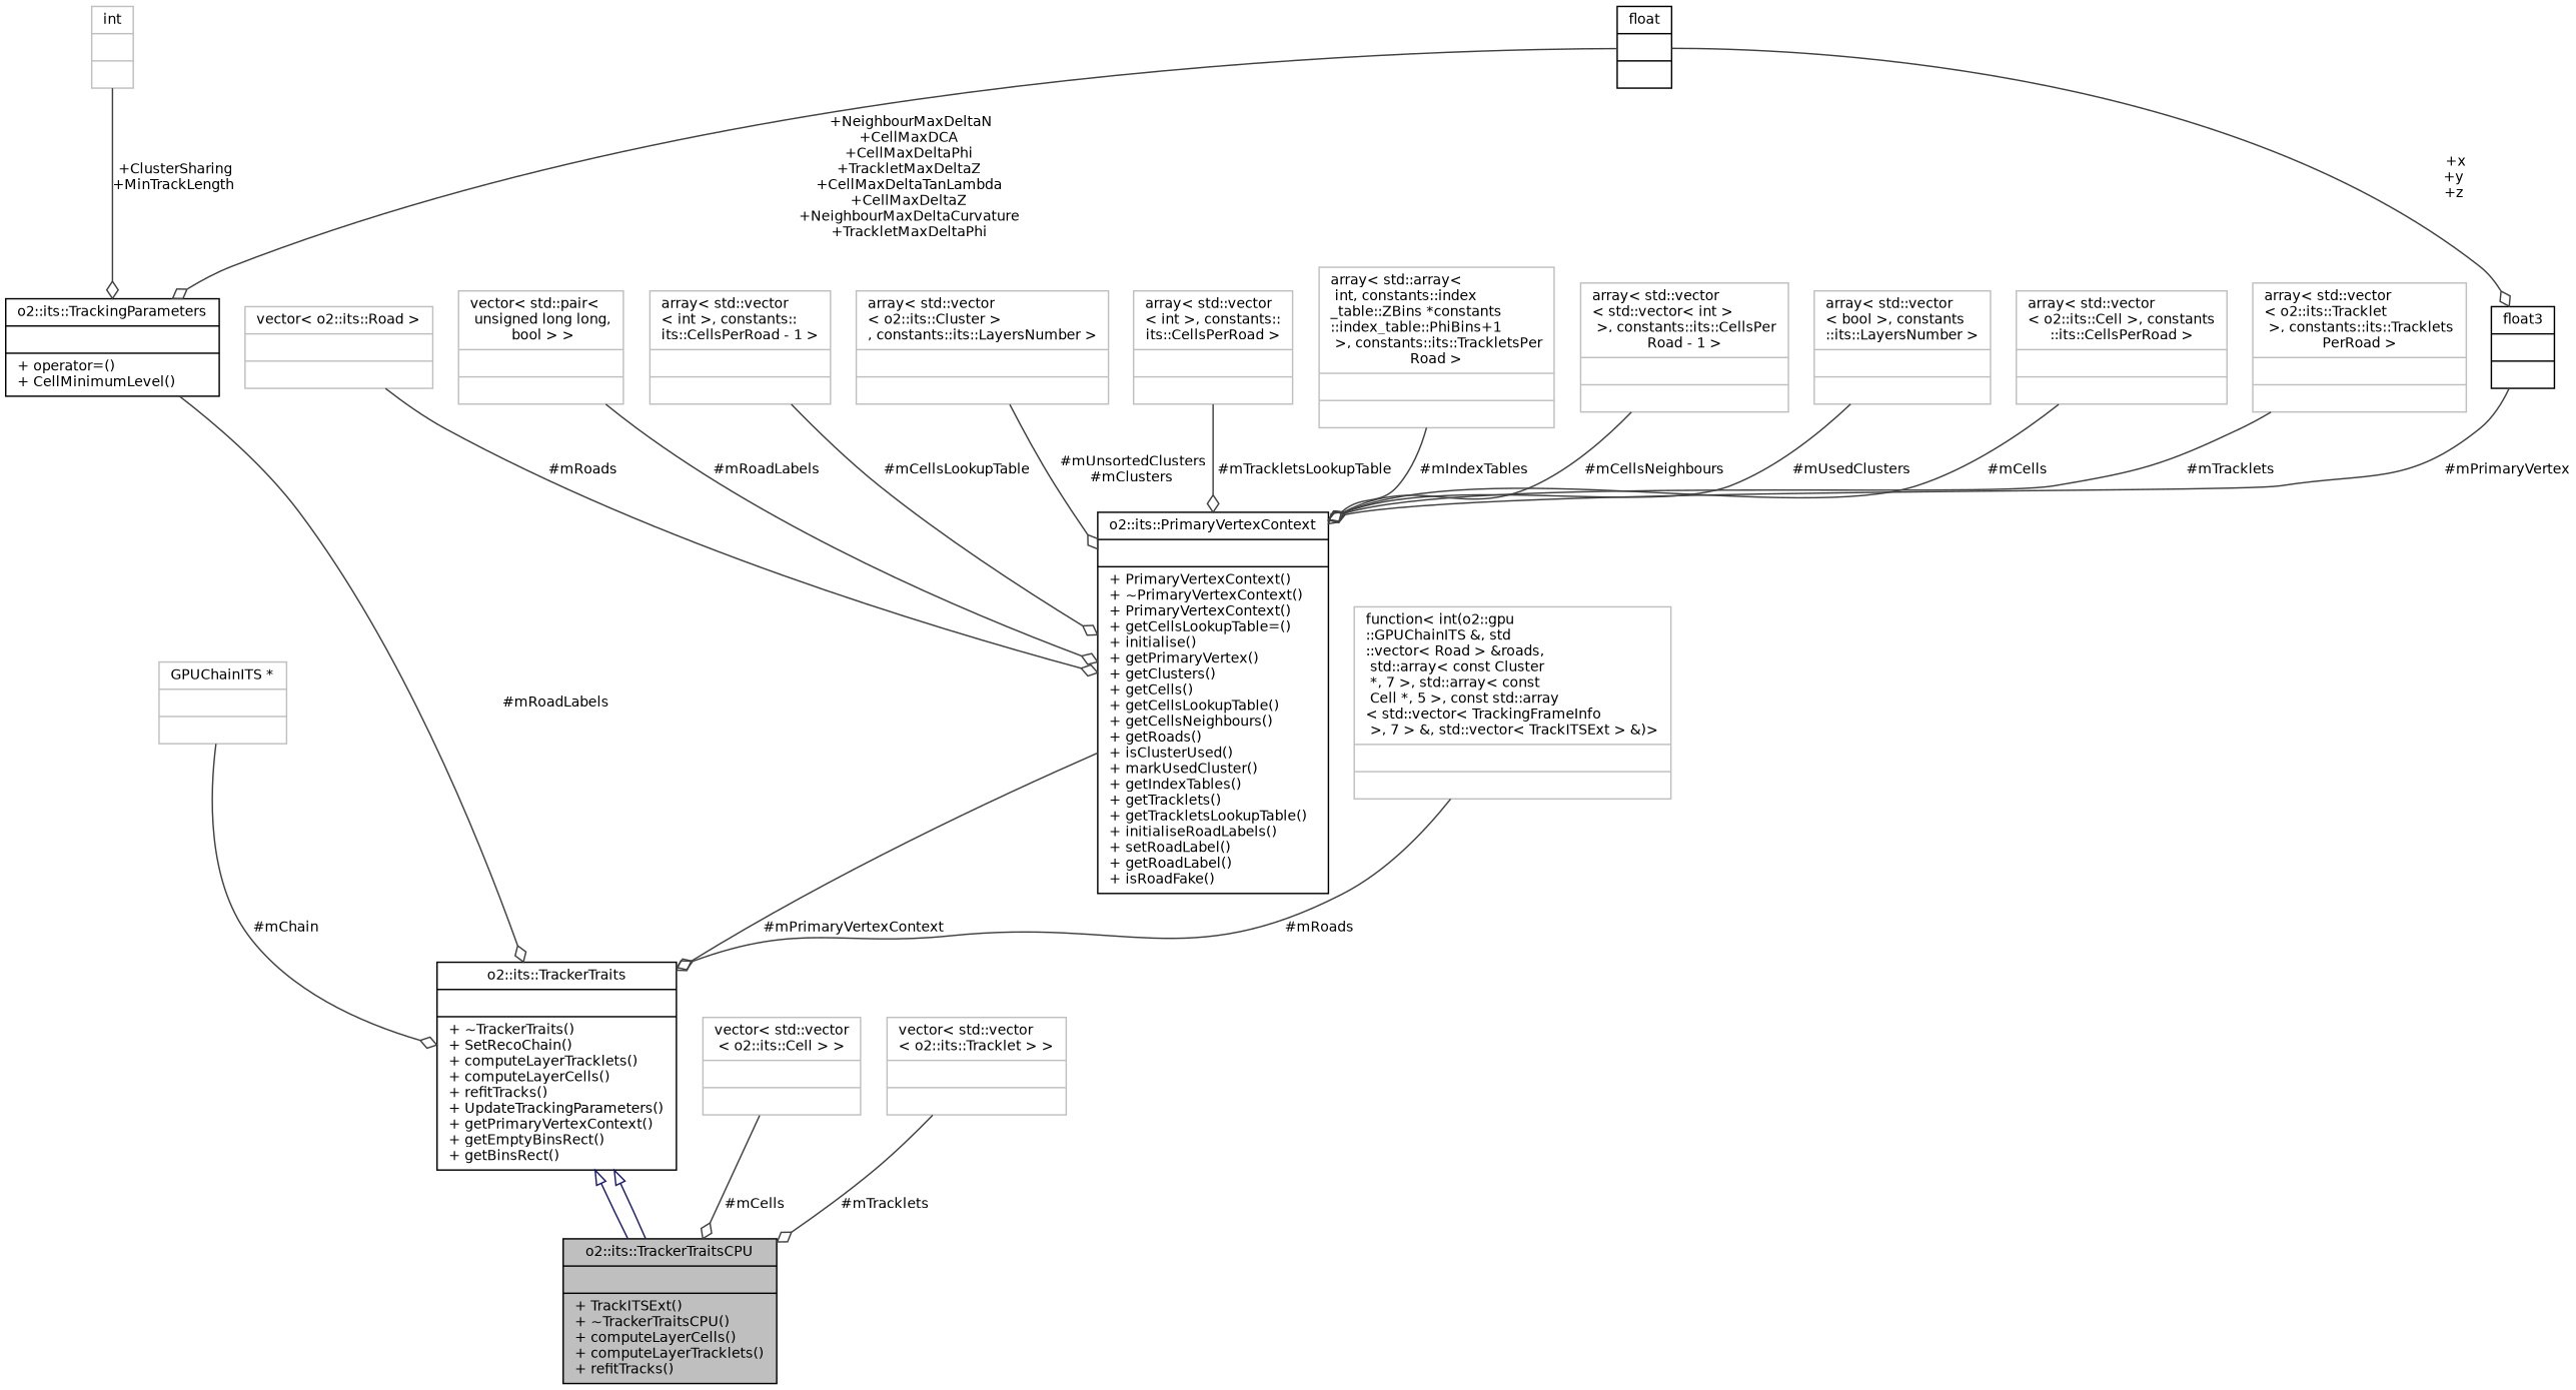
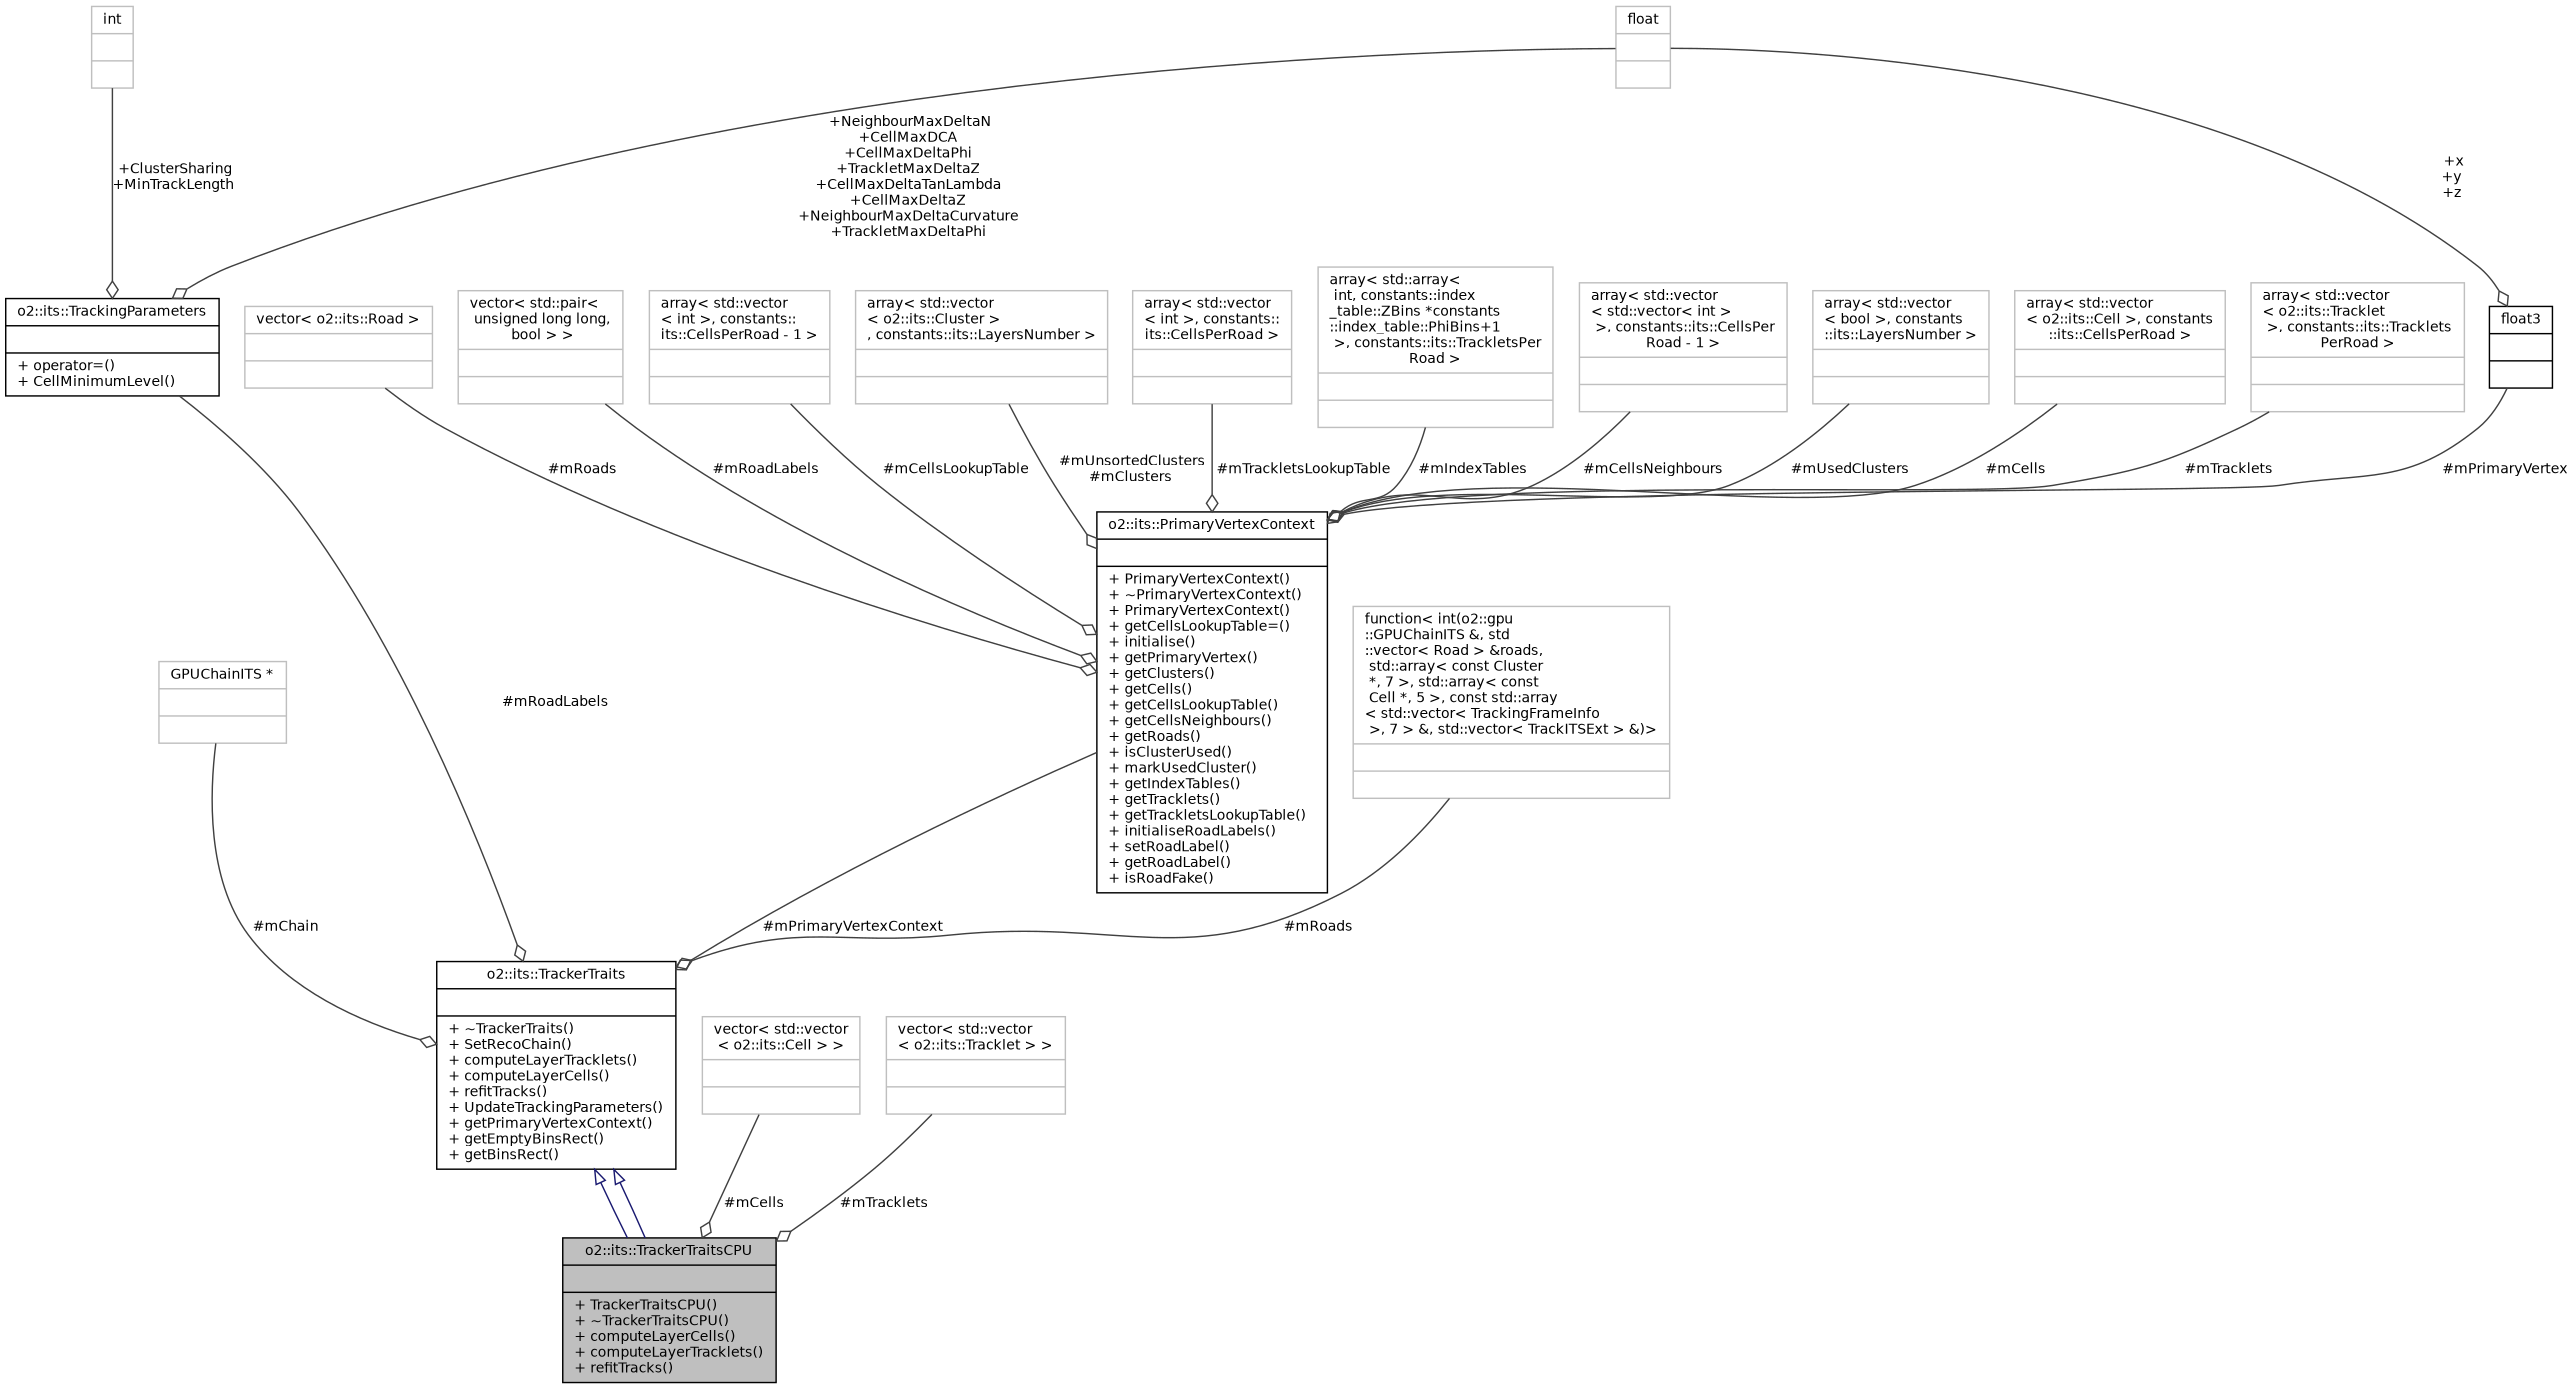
  digraph {
    node [color=grey75 fontname=Helvetica fontsize=10 shape=record]
    edge [color=grey25 fontname=Helvetica fontsize=10 labelfontname=Helvetica labelfontsize=10 style=solid arrowhead=odiamond]
-   n1 [color=black fillcolor=grey75 fontcolor=black height=0.2 label="{o2::its::TrackerTraitsCPU\n||+ TrackITSExt()\l+ ~TrackerTraitsCPU()\l+ computeLayerCells()\l+ computeLayerTracklets()\l+ refitTracks()\l}" style=filled width=0.4]
+   n1 [color=black fillcolor=grey75 fontcolor=black height=0.2 label="{o2::its::TrackerTraitsCPU\n||+ TrackerTraitsCPU()\l+ ~TrackerTraitsCPU()\l+ computeLayerCells()\l+ computeLayerTracklets()\l+ refitTracks()\l}" style=filled width=0.4]
    n2 [color=black height=0.2 label="{o2::its::TrackerTraits\n||+ ~TrackerTraits()\l+ SetRecoChain()\l+ computeLayerTracklets()\l+ computeLayerCells()\l+ refitTracks()\l+ UpdateTrackingParameters()\l+ getPrimaryVertexContext()\l+ getEmptyBinsRect()\l+ getBinsRect()\l}" width=0.4]
    n3 [height=0.2 label="{GPUChainITS *\n||}" width=0.4]
    n4 [color=black height=0.2 label="{o2::its::TrackingParameters\n||+ operator=()\l+ CellMinimumLevel()\l}" width=0.4]
-   n5 [color=black height=0.2 label="{float\n||}" width=0.4]
+   n5 [height=0.2 label="{float\n||}" width=0.4]
    n6 [color=black height=0.2 label="{float3\n||}" width=0.4]
    n7 [color=black height=0.2 label="{o2::its::PrimaryVertexContext\n||+ PrimaryVertexContext()\l+ ~PrimaryVertexContext()\l+ PrimaryVertexContext()\l+ getCellsLookupTable=()\l+ initialise()\l+ getPrimaryVertex()\l+ getClusters()\l+ getCells()\l+ getCellsLookupTable()\l+ getCellsNeighbours()\l+ getRoads()\l+ isClusterUsed()\l+ markUsedCluster()\l+ getIndexTables()\l+ getTracklets()\l+ getTrackletsLookupTable()\l+ initialiseRoadLabels()\l+ setRoadLabel()\l+ getRoadLabel()\l+ isRoadFake()\l}" width=0.4]
    n8 [height=0.2 label="{int\n||}" width=0.4]
    n9 [height=0.2 label="{function\< int(o2::gpu\l::GPUChainITS &, std\l::vector\< Road \> &roads,\l std::array\< const Cluster\l *, 7 \>, std::array\< const\l Cell *, 5 \>, const std::array\l\< std::vector\< TrackingFrameInfo\l \>, 7 \> &, std::vector\< TrackITSExt \> &)\>\n||}" width=0.4]
    n10 [height=0.2 label="{vector\< o2::its::Road \>\n||}" width=0.4]
    n11 [height=0.2 label="{vector\< std::pair\<\l unsigned long long,\l bool \> \>\n||}" width=0.4]
    n12 [height=0.2 label="{array\< std::vector\l\< int \>, constants::\lits::CellsPerRoad - 1 \>\n||}" width=0.4]
    n13 [height=0.2 label="{array\< std::vector\l\< o2::its::Cluster \>\l, constants::its::LayersNumber \>\n||}" width=0.4]
    n14 [height=0.2 label="{array\< std::vector\l\< int \>, constants::\lits::CellsPerRoad \>\n||}" width=0.4]
    n15 [height=0.2 label="{array\< std::array\<\l int, constants::index\l_table::ZBins *constants\l::index_table::PhiBins+1\l \>, constants::its::TrackletsPer\lRoad \>\n||}" width=0.4]
    n16 [height=0.2 label="{array\< std::vector\l\< std::vector\< int \>\l \>, constants::its::CellsPer\lRoad - 1 \>\n||}" width=0.4]
    n17 [height=0.2 label="{array\< std::vector\l\< bool \>, constants\l::its::LayersNumber \>\n||}" width=0.4]
    n18 [height=0.2 label="{array\< std::vector\l\< o2::its::Cell \>, constants\l::its::CellsPerRoad \>\n||}" width=0.4]
    n19 [height=0.2 label="{array\< std::vector\l\< o2::its::Tracklet\l \>, constants::its::Tracklets\lPerRoad \>\n||}" width=0.4]
    n20 [height=0.2 label="{vector\< std::vector\l\< o2::its::Cell \> \>\n||}" width=0.4]
    n21 [height=0.2 label="{vector\< std::vector\l\< o2::its::Tracklet \> \>\n||}" width=0.4]
    n2 -> n1 [arrowtail=onormal color=midnightblue dir=back arrowhead=""]
    n2 -> n1 [arrowtail=onormal color=midnightblue dir=back arrowhead=""]
    n3 -> n2 [label=" #mChain"]
    n4 -> n2 [label=" #mRoadLabels"]
    n5 -> n4 [label=" +NeighbourMaxDeltaN\n+CellMaxDCA\n+CellMaxDeltaPhi\n+TrackletMaxDeltaZ\n+CellMaxDeltaTanLambda\n+CellMaxDeltaZ\n+NeighbourMaxDeltaCurvature\n+TrackletMaxDeltaPhi"]
    n5 -> n6 [label=" +x\n+y\n+z"]
    n6 -> n7 [label=" #mPrimaryVertex"]
    n7 -> n2 [label=" #mPrimaryVertexContext"]
    n8 -> n4 [label=" +ClusterSharing\n+MinTrackLength"]
    n9 -> n2 [label=" #mRoads"]
    n10 -> n7 [label=" #mRoads"]
    n11 -> n7 [label=" #mRoadLabels"]
    n12 -> n7 [label=" #mCellsLookupTable"]
    n13 -> n7 [label=" #mUnsortedClusters\n#mClusters"]
    n14 -> n7 [label=" #mTrackletsLookupTable"]
    n15 -> n7 [label=" #mIndexTables"]
    n16 -> n7 [label=" #mCellsNeighbours"]
    n17 -> n7 [label=" #mUsedClusters"]
    n18 -> n7 [label=" #mCells"]
    n19 -> n7 [label=" #mTracklets"]
    n20 -> n1 [label=" #mCells"]
    n21 -> n1 [label=" #mTracklets"]
  }
